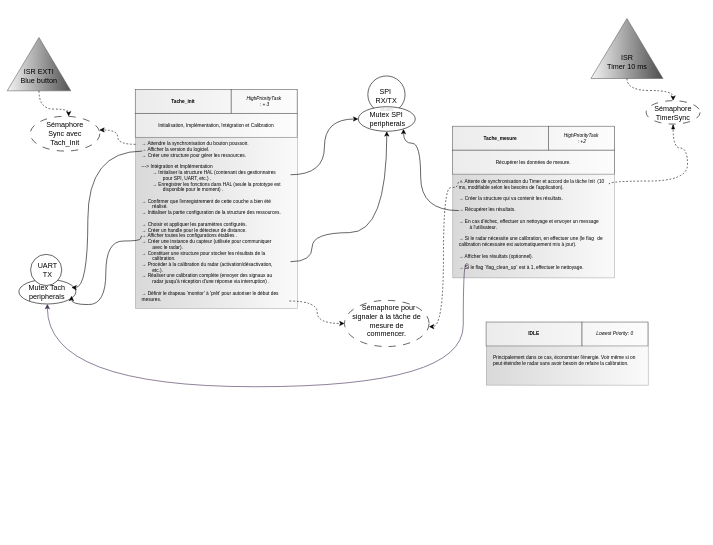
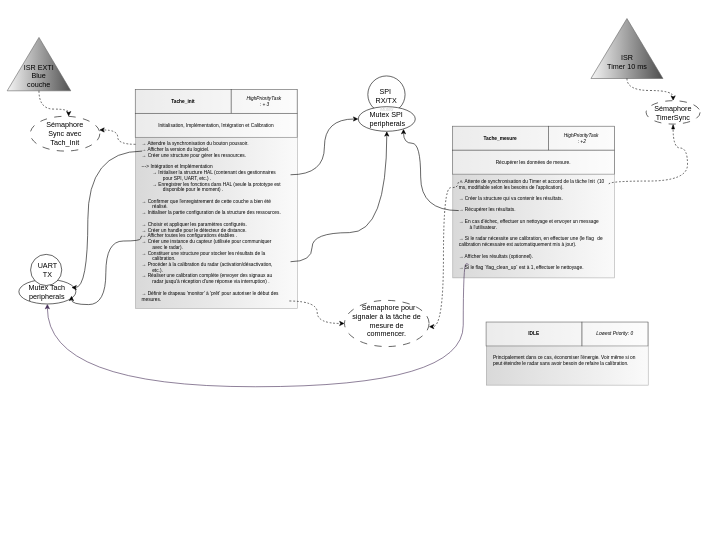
  <mxCell id="0" />
  <mxCell id="1" parent="0" />
  <mxCell id="2" value="" style="group;align=left;fontSize=8;fontColor=#000000;opacity=50;" vertex="1" connectable="0" parent="1"><mxGeometry x="178" y="148" width="362" height="360" as="geometry" /></mxCell>
  <mxCell id="3" value="" style="rounded=0;whiteSpace=wrap;html=1;rotation=90;fontSize=8;opacity=50;fillColor=#f5f5f5;gradientColor=#b3b3b3;strokeColor=#666666;" vertex="1" parent="2"><mxGeometry y="48" width="365" height="270" as="geometry" /></mxCell>
  <mxCell id="4" value="" style="rounded=0;whiteSpace=wrap;html=1;fontSize=8;fontColor=#000000;opacity=50;" vertex="1" parent="2"><mxGeometry x="47" width="160" height="40" as="geometry" /></mxCell>
  <mxCell id="5" value="" style="rounded=0;whiteSpace=wrap;html=1;fontSize=8;fontColor=#000000;opacity=50;" vertex="1" parent="2"><mxGeometry x="207" width="110" height="40" as="geometry" /></mxCell>
  <mxCell id="6" value="" style="rounded=0;whiteSpace=wrap;html=1;fontSize=8;fontColor=#000000;opacity=50;" vertex="1" parent="2"><mxGeometry x="47" y="40" width="270" height="40" as="geometry" /></mxCell>
  <mxCell id="7" value="Tache_init" style="text;html=1;strokeColor=none;fillColor=none;align=center;verticalAlign=middle;whiteSpace=wrap;rounded=0;fontStyle=1;fontSize=8;fontColor=#000000;opacity=50;" vertex="1" parent="2"><mxGeometry x="57" y="10" width="140" height="20" as="geometry" /></mxCell>
  <mxCell id="8" value="&lt;div&gt;HighPriorityTask&lt;/div&gt;&amp;nbsp;: + 3" style="text;html=1;strokeColor=none;fillColor=none;align=center;verticalAlign=middle;whiteSpace=wrap;rounded=0;fontStyle=2;fontSize=8;fontColor=#000000;opacity=50;" vertex="1" parent="2"><mxGeometry x="217" y="10" width="90" height="20" as="geometry" /></mxCell>
  <mxCell id="9" value="Initialisation, Implémentation, Intégration et Calibration" style="text;html=1;strokeColor=none;fillColor=none;align=center;verticalAlign=middle;whiteSpace=wrap;rounded=0;fontSize=8;fontColor=#000000;opacity=50;" vertex="1" parent="2"><mxGeometry x="57" y="50" width="250" height="20" as="geometry" /></mxCell>
  <mxCell id="10" value="&lt;br&gt;→ Attendre la synchronisation du bouton poussoir.&lt;br&gt;→ Afficher la version du logiciel.&amp;nbsp; &lt;br&gt;→ Créer une structure pour gérer les ressources.&amp;nbsp; &lt;br&gt;&lt;br&gt;---&amp;gt; Intégration et Implémentation&amp;nbsp;&amp;nbsp; &lt;br&gt;&lt;span style=&quot;white-space: pre;&quot;&gt;&#09;&lt;/span&gt;→ Initialiser la structure HAL (contenant des gestionnaires &lt;span style=&quot;white-space: pre;&quot;&gt;&#09;&lt;/span&gt;&lt;span style=&quot;white-space: pre;&quot;&gt;&#09;&lt;/span&gt;pour SPI, UART, etc.) . &lt;br&gt;&lt;span style=&quot;white-space: pre;&quot;&gt;&#09;&lt;/span&gt;→ Enregistrer les fonctions dans HAL (seule la prototype est &lt;span style=&quot;white-space: pre;&quot;&gt;&#09;&lt;/span&gt;&lt;span style=&quot;white-space: pre;&quot;&gt;&#09;&lt;/span&gt;disponible pour le moment) . &lt;br&gt;&lt;br&gt;→ Confirmer que l'enregistrement de cette couche a bien été &lt;span style=&quot;white-space: pre;&quot;&gt;&#09;&lt;/span&gt;réalisé.&lt;br&gt;→ Initialiser la partie configuration de la structure des ressources.&amp;nbsp; &lt;br&gt;&lt;br&gt;→ Choisir et appliquer les paramètres configurés.&amp;nbsp; &lt;br&gt;→ Créer un handle pour le détecteur de distance.&amp;nbsp; &lt;br&gt;→ Afficher toutes les configurations établies . &lt;br&gt;→ Créer une instance du capteur (utilisée pour communiquer &lt;span style=&quot;white-space: pre;&quot;&gt;&#09;&lt;/span&gt;avec le radar).&amp;nbsp; &lt;br&gt;→ Constituer une structure pour stocker les résultats de la &lt;span style=&quot;white-space: pre;&quot;&gt;&#09;&lt;/span&gt;calibration.&amp;nbsp; &lt;br&gt;→ Procéder à la calibration du radar (activation/désactivation, &lt;span style=&quot;white-space: pre;&quot;&gt;&#09;&lt;/span&gt;etc.).&amp;nbsp; &lt;br&gt;&lt;div&gt;→ Réaliser une calibration complète (envoyer des signaux au &lt;span style=&quot;white-space: pre;&quot;&gt;&#09;&lt;/span&gt;radar jusqu'à réception d'une réponse via interruption) . &lt;/div&gt;&lt;div&gt;&lt;br&gt;→ Définir le drapeau 'monitor' à 'prêt' pour autoriser le début des mesures.&lt;br&gt;&lt;/div&gt;" style="text;html=1;strokeColor=none;fillColor=none;align=left;verticalAlign=top;whiteSpace=wrap;rounded=0;fontSize=8;fontColor=#000000;opacity=50;" vertex="1" parent="2"><mxGeometry x="56" y="70" width="250" height="290" as="geometry" /></mxCell>
  <mxCell id="11" value="" style="group" vertex="1" connectable="0" parent="1"><mxGeometry x="20" y="53" width="89" height="106" as="geometry" /></mxCell>
  <mxCell id="12" value="" style="triangle;whiteSpace=wrap;html=1;align=left;rotation=-90;fillColor=#f5f5f5;gradientColor=#525252;strokeColor=#666666;" vertex="1" parent="11"><mxGeometry width="89" height="106" as="geometry" /></mxCell>
- <mxCell id="13" value="&lt;div&gt;ISR EXTI &lt;br&gt;&lt;/div&gt;&lt;div&gt;Blue button&lt;br&gt;&lt;/div&gt;" style="text;html=1;strokeColor=none;fillColor=none;align=center;verticalAlign=middle;whiteSpace=wrap;rounded=0;" vertex="1" parent="11"><mxGeometry x="11.125" y="62.54" width="66.75" height="21.2" as="geometry" /></mxCell>
+ <mxCell id="13" value="&lt;div&gt;ISR EXTI &lt;br&gt;&lt;/div&gt;&lt;div&gt;Blue couche&lt;br&gt;&lt;/div&gt;" style="text;html=1;strokeColor=none;fillColor=none;align=center;verticalAlign=middle;whiteSpace=wrap;rounded=0;" vertex="1" parent="11"><mxGeometry x="11.125" y="62.54" width="66.75" height="21.2" as="geometry" /></mxCell>
  <mxCell id="14" value="" style="group;dashed=1;dashPattern=8 8;" vertex="1" connectable="0" parent="1"><mxGeometry x="50" y="193" width="116" height="58" as="geometry" /></mxCell>
  <mxCell id="15" value="" style="ellipse;whiteSpace=wrap;html=1;align=left;dashed=1;dashPattern=12 12;" vertex="1" parent="14"><mxGeometry width="116" height="58.0" as="geometry" /></mxCell>
  <mxCell id="16" value="&lt;div&gt;Sémaphore &lt;br&gt;&lt;/div&gt;&lt;div&gt;Sync avec Tach_Init&lt;br&gt;&lt;/div&gt;" style="text;html=1;strokeColor=none;fillColor=none;align=center;verticalAlign=middle;whiteSpace=wrap;rounded=0;" vertex="1" parent="14"><mxGeometry x="8.923" y="19.333" width="98.154" height="19.333" as="geometry" /></mxCell>
  <mxCell id="17" value="" style="group;dashed=1;dashPattern=8 8;" vertex="1" connectable="0" parent="1"><mxGeometry x="574" y="500" width="141" height="77" as="geometry" /></mxCell>
  <mxCell id="18" value="" style="ellipse;whiteSpace=wrap;html=1;align=left;dashed=1;dashPattern=12 12;" vertex="1" parent="17"><mxGeometry width="141" height="77" as="geometry" /></mxCell>
  <mxCell id="19" value="&amp;nbsp; Sémaphore pour signaler à la tâche de mesure de commencer." style="text;html=1;strokeColor=none;fillColor=none;align=center;verticalAlign=middle;whiteSpace=wrap;rounded=0;" vertex="1" parent="17"><mxGeometry x="10.846" y="22.458" width="119.308" height="22.458" as="geometry" /></mxCell>
  <mxCell id="20" value="" style="group" vertex="1" connectable="0" parent="1"><mxGeometry x="995" y="20" width="100" height="120" as="geometry" /></mxCell>
  <mxCell id="21" value="" style="triangle;whiteSpace=wrap;html=1;align=left;rotation=-90;fillColor=#f5f5f5;gradientColor=#4D4D4D;strokeColor=#666666;" vertex="1" parent="20"><mxGeometry width="100" height="120" as="geometry" /></mxCell>
  <mxCell id="22" value="&lt;div&gt;ISR &lt;br&gt;&lt;/div&gt;&lt;div&gt;Timer 10 ms &lt;br&gt;&lt;/div&gt;" style="text;html=1;strokeColor=none;fillColor=none;align=center;verticalAlign=middle;whiteSpace=wrap;rounded=0;" vertex="1" parent="20"><mxGeometry x="12.5" y="70.8" width="75" height="24" as="geometry" /></mxCell>
  <mxCell id="23" value="" style="group;dashed=1;dashPattern=8 8;" vertex="1" connectable="0" parent="1"><mxGeometry x="1077" y="167" width="90" height="39" as="geometry" /></mxCell>
  <mxCell id="24" value="" style="ellipse;whiteSpace=wrap;html=1;align=left;dashed=1;dashPattern=12 12;" vertex="1" parent="23"><mxGeometry width="90" height="39" as="geometry" /></mxCell>
  <mxCell id="25" value="&lt;div&gt;Sémaphore &lt;br&gt;&lt;/div&gt;&lt;div&gt;TimerSync &lt;br&gt;&lt;/div&gt;" style="text;html=1;strokeColor=none;fillColor=none;align=center;verticalAlign=middle;whiteSpace=wrap;rounded=0;" vertex="1" parent="23"><mxGeometry x="6.923" y="13.0" width="76.154" height="13.0" as="geometry" /></mxCell>
  <mxCell id="26" value="" style="rounded=0;whiteSpace=wrap;html=1;rotation=90;fontSize=8;opacity=50;fillColor=#f5f5f5;gradientColor=#b3b3b3;strokeColor=#666666;" vertex="1" parent="1"><mxGeometry x="763.25" y="201.25" width="252.5" height="270" as="geometry" /></mxCell>
  <mxCell id="27" value="" style="rounded=0;whiteSpace=wrap;html=1;fontSize=8;fontColor=#000000;opacity=50;" vertex="1" parent="1"><mxGeometry x="754" y="209.5" width="160" height="40" as="geometry" /></mxCell>
  <mxCell id="28" value="" style="rounded=0;whiteSpace=wrap;html=1;fontSize=8;fontColor=#000000;opacity=50;" vertex="1" parent="1"><mxGeometry x="914" y="209.5" width="110" height="40" as="geometry" /></mxCell>
  <mxCell id="29" value="Récupérer les données de mesure." style="rounded=0;whiteSpace=wrap;html=1;fontSize=8;fontColor=#000000;opacity=50;" vertex="1" parent="1"><mxGeometry x="754" y="249.5" width="270" height="40" as="geometry" /></mxCell>
  <mxCell id="30" value="Tache_mesure" style="text;html=1;strokeColor=none;fillColor=none;align=center;verticalAlign=middle;whiteSpace=wrap;rounded=0;fontStyle=1;fontSize=8;fontColor=#000000;opacity=50;" vertex="1" parent="1"><mxGeometry x="764" y="219.5" width="140" height="20" as="geometry" /></mxCell>
  <mxCell id="31" value="&lt;div&gt;HighPriorityTask&lt;/div&gt;&amp;nbsp;: +2" style="text;html=1;strokeColor=none;fillColor=none;align=center;verticalAlign=middle;whiteSpace=wrap;rounded=0;fontStyle=2;fontSize=8;fontColor=#000000;opacity=50;" vertex="1" parent="1"><mxGeometry x="924" y="219.5" width="90" height="20" as="geometry" /></mxCell>
  <mxCell id="32" style="edgeStyle=orthogonalEdgeStyle;rounded=0;orthogonalLoop=1;jettySize=auto;html=1;exitX=1.007;exitY=0.111;exitDx=0;exitDy=0;entryX=0.5;entryY=1;entryDx=0;entryDy=0;exitPerimeter=0;curved=1;endArrow=blockThin;endFill=1;dashed=1;" edge="1" parent="1" source="34" target="24"><mxGeometry relative="1" as="geometry"><Array as="points"><mxPoint x="1015" y="301" /><mxPoint x="1146" y="301" /><mxPoint x="1146" y="246" /><mxPoint x="1122" y="246" /></Array></mxGeometry></mxCell>
  <mxCell id="33" style="edgeStyle=orthogonalEdgeStyle;rounded=0;orthogonalLoop=1;jettySize=auto;html=1;exitX=0.073;exitY=1.007;exitDx=0;exitDy=0;entryX=0.5;entryY=1;entryDx=0;entryDy=0;curved=1;exitPerimeter=0;fillColor=#76608a;strokeColor=#432D57;" edge="1" parent="1" source="34" target="50"><mxGeometry relative="1" as="geometry"><Array as="points"><mxPoint x="781" y="439" /><mxPoint x="772" y="439" /><mxPoint x="772" y="644" /><mxPoint x="78" y="644" /></Array></mxGeometry></mxCell>
  <mxCell id="34" value="→ Attente de synchronisation du Timer et accord de la tâche Init &lt;span style=&quot;white-space: pre;&quot;&gt;&#09;&lt;/span&gt;(10 ms, modifiable selon les besoins de l'application).&lt;br&gt;&lt;br&gt;→ Créer la structure qui va contenir les résultats.&lt;br&gt;&lt;br&gt;→ Récupérer les résultats.&lt;br&gt;&lt;br&gt;→ En cas d'échec, effectuer un nettoyage et envoyer un message &lt;span style=&quot;white-space: pre;&quot;&gt;&#09;&lt;/span&gt;à l'utilisateur.&lt;br&gt;&lt;br&gt;→ Si le radar nécessite une calibration, en effectuer une (le flag &lt;span style=&quot;white-space: pre;&quot;&gt;&#09;&lt;/span&gt;de calibration nécessaire est automatiquement mis à jour).&lt;br&gt;&lt;br&gt;&lt;div&gt;→ Afficher les résultats (optionnel).&lt;/div&gt;&lt;div&gt;&lt;br&gt;&lt;/div&gt;&lt;div&gt;→ Si le flag `flag_clean_up` est à 1, effectuer le nettoyage.&lt;br&gt;&lt;/div&gt;" style="text;html=1;strokeColor=none;fillColor=none;align=left;verticalAlign=top;whiteSpace=wrap;rounded=0;fontSize=8;fontColor=#000000;opacity=50;" vertex="1" parent="1"><mxGeometry x="763" y="289.5" width="250" height="150" as="geometry" /></mxCell>
  <mxCell id="35" value="" style="group;align=left;fontSize=8;fontColor=#000000;opacity=50;" vertex="1" connectable="0" parent="1"><mxGeometry x="763" y="536" width="362" height="350" as="geometry" /></mxCell>
  <mxCell id="36" value="" style="rounded=0;whiteSpace=wrap;html=1;rotation=90;fontSize=8;opacity=50;fillColor=#f5f5f5;gradientColor=#b3b3b3;strokeColor=#666666;" vertex="1" parent="35"><mxGeometry x="130.07" y="-82.06" width="104.87" height="270" as="geometry" /></mxCell>
  <mxCell id="37" value="" style="rounded=0;whiteSpace=wrap;html=1;fontSize=8;fontColor=#000000;opacity=50;" vertex="1" parent="35"><mxGeometry x="47" width="160" height="40" as="geometry" /></mxCell>
  <mxCell id="38" value="" style="rounded=0;whiteSpace=wrap;html=1;fontSize=8;fontColor=#000000;opacity=50;" vertex="1" parent="35"><mxGeometry x="207" width="110" height="40" as="geometry" /></mxCell>
  <mxCell id="39" value="IDLE" style="text;html=1;strokeColor=none;fillColor=none;align=center;verticalAlign=middle;whiteSpace=wrap;rounded=0;fontStyle=1;fontSize=8;fontColor=#000000;opacity=50;" vertex="1" parent="35"><mxGeometry x="57" y="10" width="140" height="20" as="geometry" /></mxCell>
  <mxCell id="40" value="Lowest Priority: 0" style="text;html=1;strokeColor=none;fillColor=none;align=center;verticalAlign=middle;whiteSpace=wrap;rounded=0;fontStyle=2;fontSize=8;fontColor=#000000;opacity=50;" vertex="1" parent="35"><mxGeometry x="217" y="10" width="90" height="20" as="geometry" /></mxCell>
  <mxCell id="41" value="Principalement dans ce cas, économiser l'énergie. Voir même si on peut éteindre le radar sans avoir besoin de refaire la calibration." style="text;html=1;strokeColor=none;fillColor=none;align=left;verticalAlign=top;whiteSpace=wrap;rounded=0;fontSize=8;fontColor=#000000;opacity=50;" vertex="1" parent="35"><mxGeometry x="57" y="49" width="250" height="144" as="geometry" /></mxCell>
  <mxCell id="42" value="" style="group" vertex="1" connectable="0" parent="1"><mxGeometry x="603" y="115" width="72" height="78" as="geometry" /></mxCell>
  <mxCell id="43" value="" style="ellipse;whiteSpace=wrap;html=1;aspect=fixed;align=left;" vertex="1" parent="42"><mxGeometry x="9.9" y="10.725" width="62.1" height="62.1" as="geometry" /></mxCell>
  <mxCell id="44" value="SPI&amp;nbsp; RX/TX " style="text;html=1;strokeColor=none;fillColor=none;align=center;verticalAlign=middle;whiteSpace=wrap;rounded=0;" vertex="1" parent="42"><mxGeometry x="13.95" y="24.863" width="54" height="39" as="geometry" /></mxCell>
  <mxCell id="45" value="" style="edgeStyle=orthogonalEdgeStyle;rounded=0;orthogonalLoop=1;jettySize=auto;html=1;entryX=0.5;entryY=0;entryDx=0;entryDy=0;dashed=1;curved=1;" edge="1" parent="1" source="21" target="24"><mxGeometry relative="1" as="geometry" /></mxCell>
  <mxCell id="46" value="" style="edgeStyle=orthogonalEdgeStyle;rounded=0;orthogonalLoop=1;jettySize=auto;html=1;curved=1;dashed=1;" edge="1" parent="1" source="12" target="15"><mxGeometry relative="1" as="geometry"><Array as="points"><mxPoint x="64" y="181" /><mxPoint x="114" y="181" /></Array></mxGeometry></mxCell>
  <mxCell id="47" style="edgeStyle=orthogonalEdgeStyle;rounded=0;orthogonalLoop=1;jettySize=auto;html=1;exitX=0.25;exitY=1;exitDx=0;exitDy=0;entryX=0.993;entryY=0.393;entryDx=0;entryDy=0;entryPerimeter=0;curved=1;dashed=1;" edge="1" parent="1" source="3" target="15"><mxGeometry relative="1" as="geometry" /></mxCell>
  <mxCell id="48" value="" style="group" vertex="1" connectable="0" parent="1"><mxGeometry x="31" y="465" width="95" height="41" as="geometry" /></mxCell>
  <mxCell id="49" value="" style="group" vertex="1" connectable="0" parent="48"><mxGeometry width="95" height="41" as="geometry" /></mxCell>
  <mxCell id="50" value="" style="ellipse;whiteSpace=wrap;html=1;align=left;" vertex="1" parent="49"><mxGeometry width="95" height="41" as="geometry" /></mxCell>
  <mxCell id="51" value="Mutex Tach peripherals " style="text;html=1;strokeColor=none;fillColor=none;align=center;verticalAlign=middle;whiteSpace=wrap;rounded=0;" vertex="1" parent="49"><mxGeometry x="7.308" y="13.667" width="80.385" height="13.667" as="geometry" /></mxCell>
  <mxCell id="52" value="&lt;font style=&quot;font-size: 8px&quot; color=&quot;#cccccc&quot;&gt;&lt;i&gt;Mutex&lt;/i&gt;&lt;/font&gt;" style="text;html=1;strokeColor=none;fillColor=none;align=center;verticalAlign=middle;whiteSpace=wrap;rounded=0;dropTarget=0;connectable=0;" vertex="1" parent="49"><mxGeometry x="25.577" y="-3.417" width="43.846" height="13.667" as="geometry" /></mxCell>
  <mxCell id="53" value="" style="group" vertex="1" connectable="0" parent="49"><mxGeometry x="19.5" y="-41.75" width="56" height="52" as="geometry" /></mxCell>
  <mxCell id="54" value="" style="ellipse;whiteSpace=wrap;html=1;aspect=fixed;align=left;" vertex="1" parent="53"><mxGeometry width="52" height="52" as="geometry" /></mxCell>
  <mxCell id="55" value="&lt;div&gt;UART&lt;/div&gt;&lt;div&gt;TX&lt;br&gt;&lt;/div&gt;" style="text;html=1;strokeColor=none;fillColor=none;align=center;verticalAlign=middle;whiteSpace=wrap;rounded=0;" vertex="1" parent="53"><mxGeometry x="7" y="13" width="42" height="26" as="geometry" /></mxCell>
  <mxCell id="56" value="" style="group" vertex="1" connectable="0" parent="1"><mxGeometry x="597" y="177" width="95" height="41" as="geometry" /></mxCell>
  <mxCell id="57" value="" style="group" vertex="1" connectable="0" parent="56"><mxGeometry width="95" height="41" as="geometry" /></mxCell>
  <mxCell id="58" value="" style="ellipse;whiteSpace=wrap;html=1;align=left;" vertex="1" parent="57"><mxGeometry width="95" height="41" as="geometry" /></mxCell>
  <mxCell id="59" value="&lt;div&gt;Mutex SPI&lt;/div&gt;&lt;div&gt;&amp;nbsp;peripherals &lt;/div&gt;" style="text;html=1;strokeColor=none;fillColor=none;align=center;verticalAlign=middle;whiteSpace=wrap;rounded=0;" vertex="1" parent="57"><mxGeometry x="7.308" y="13.667" width="80.385" height="13.667" as="geometry" /></mxCell>
  <mxCell id="60" value="&lt;font style=&quot;font-size: 8px&quot; color=&quot;#cccccc&quot;&gt;&lt;i&gt;Mutex&lt;/i&gt;&lt;/font&gt;" style="text;html=1;strokeColor=none;fillColor=none;align=center;verticalAlign=middle;whiteSpace=wrap;rounded=0;dropTarget=0;connectable=0;" vertex="1" parent="57"><mxGeometry x="25.577" y="-3.417" width="43.846" height="13.667" as="geometry" /></mxCell>
  <mxCell id="61" style="edgeStyle=orthogonalEdgeStyle;rounded=0;orthogonalLoop=1;jettySize=auto;html=1;entryX=0;entryY=0.5;entryDx=0;entryDy=0;curved=1;dashed=1;" edge="1" parent="1" target="18"><mxGeometry relative="1" as="geometry"><mxPoint x="482" y="501" as="sourcePoint" /></mxGeometry></mxCell>
  <mxCell id="62" style="edgeStyle=orthogonalEdgeStyle;rounded=0;orthogonalLoop=1;jettySize=auto;html=1;entryX=0.999;entryY=0.569;entryDx=0;entryDy=0;entryPerimeter=0;curved=1;dashed=1;" edge="1" parent="1" target="18"><mxGeometry relative="1" as="geometry"><mxPoint x="770" y="301" as="sourcePoint" /><Array as="points"><mxPoint x="763" y="312" /><mxPoint x="739" y="312" /><mxPoint x="739" y="544" /></Array></mxGeometry></mxCell>
  <mxCell id="63" style="edgeStyle=orthogonalEdgeStyle;rounded=0;orthogonalLoop=1;jettySize=auto;html=1;exitX=1;exitY=0.25;exitDx=0;exitDy=0;entryX=0;entryY=0.5;entryDx=0;entryDy=0;curved=1;" edge="1" parent="1" source="10" target="58"><mxGeometry relative="1" as="geometry" /></mxCell>
  <mxCell id="64" style="edgeStyle=orthogonalEdgeStyle;rounded=0;orthogonalLoop=1;jettySize=auto;html=1;exitX=0.01;exitY=0.114;exitDx=0;exitDy=0;entryX=1;entryY=0;entryDx=0;entryDy=0;exitPerimeter=0;curved=1;" edge="1" parent="1" source="10" target="51"><mxGeometry relative="1" as="geometry"><Array as="points"><mxPoint x="146" y="251" /><mxPoint x="146" y="479" /></Array></mxGeometry></mxCell>
  <mxCell id="65" style="edgeStyle=orthogonalEdgeStyle;rounded=0;orthogonalLoop=1;jettySize=auto;html=1;exitX=0.01;exitY=0.602;exitDx=0;exitDy=0;entryX=1;entryY=1;entryDx=0;entryDy=0;curved=1;exitPerimeter=0;" edge="1" parent="1" source="10" target="51"><mxGeometry relative="1" as="geometry"><Array as="points"><mxPoint x="234" y="393" /><mxPoint x="234" y="401" /><mxPoint x="176" y="401" /><mxPoint x="176" y="507" /><mxPoint x="119" y="507" /></Array></mxGeometry></mxCell>
  <mxCell id="66" style="edgeStyle=orthogonalEdgeStyle;rounded=0;orthogonalLoop=1;jettySize=auto;html=1;exitX=0.006;exitY=0.405;exitDx=0;exitDy=0;entryX=0.794;entryY=0.907;entryDx=0;entryDy=0;entryPerimeter=0;exitPerimeter=0;curved=1;" edge="1" parent="1" source="34" target="58"><mxGeometry relative="1" as="geometry"><Array as="points"><mxPoint x="701" y="350" /><mxPoint x="701" y="238" /><mxPoint x="672" y="238" /></Array></mxGeometry></mxCell>
  <mxCell id="67" style="edgeStyle=orthogonalEdgeStyle;rounded=0;orthogonalLoop=1;jettySize=auto;html=1;exitX=1;exitY=0.75;exitDx=0;exitDy=0;entryX=0.5;entryY=1;entryDx=0;entryDy=0;curved=1;" edge="1" parent="1" source="10" target="58"><mxGeometry relative="1" as="geometry"><Array as="points"><mxPoint x="520" y="436" /><mxPoint x="520" y="387" /><mxPoint x="645" y="387" /></Array></mxGeometry></mxCell>
